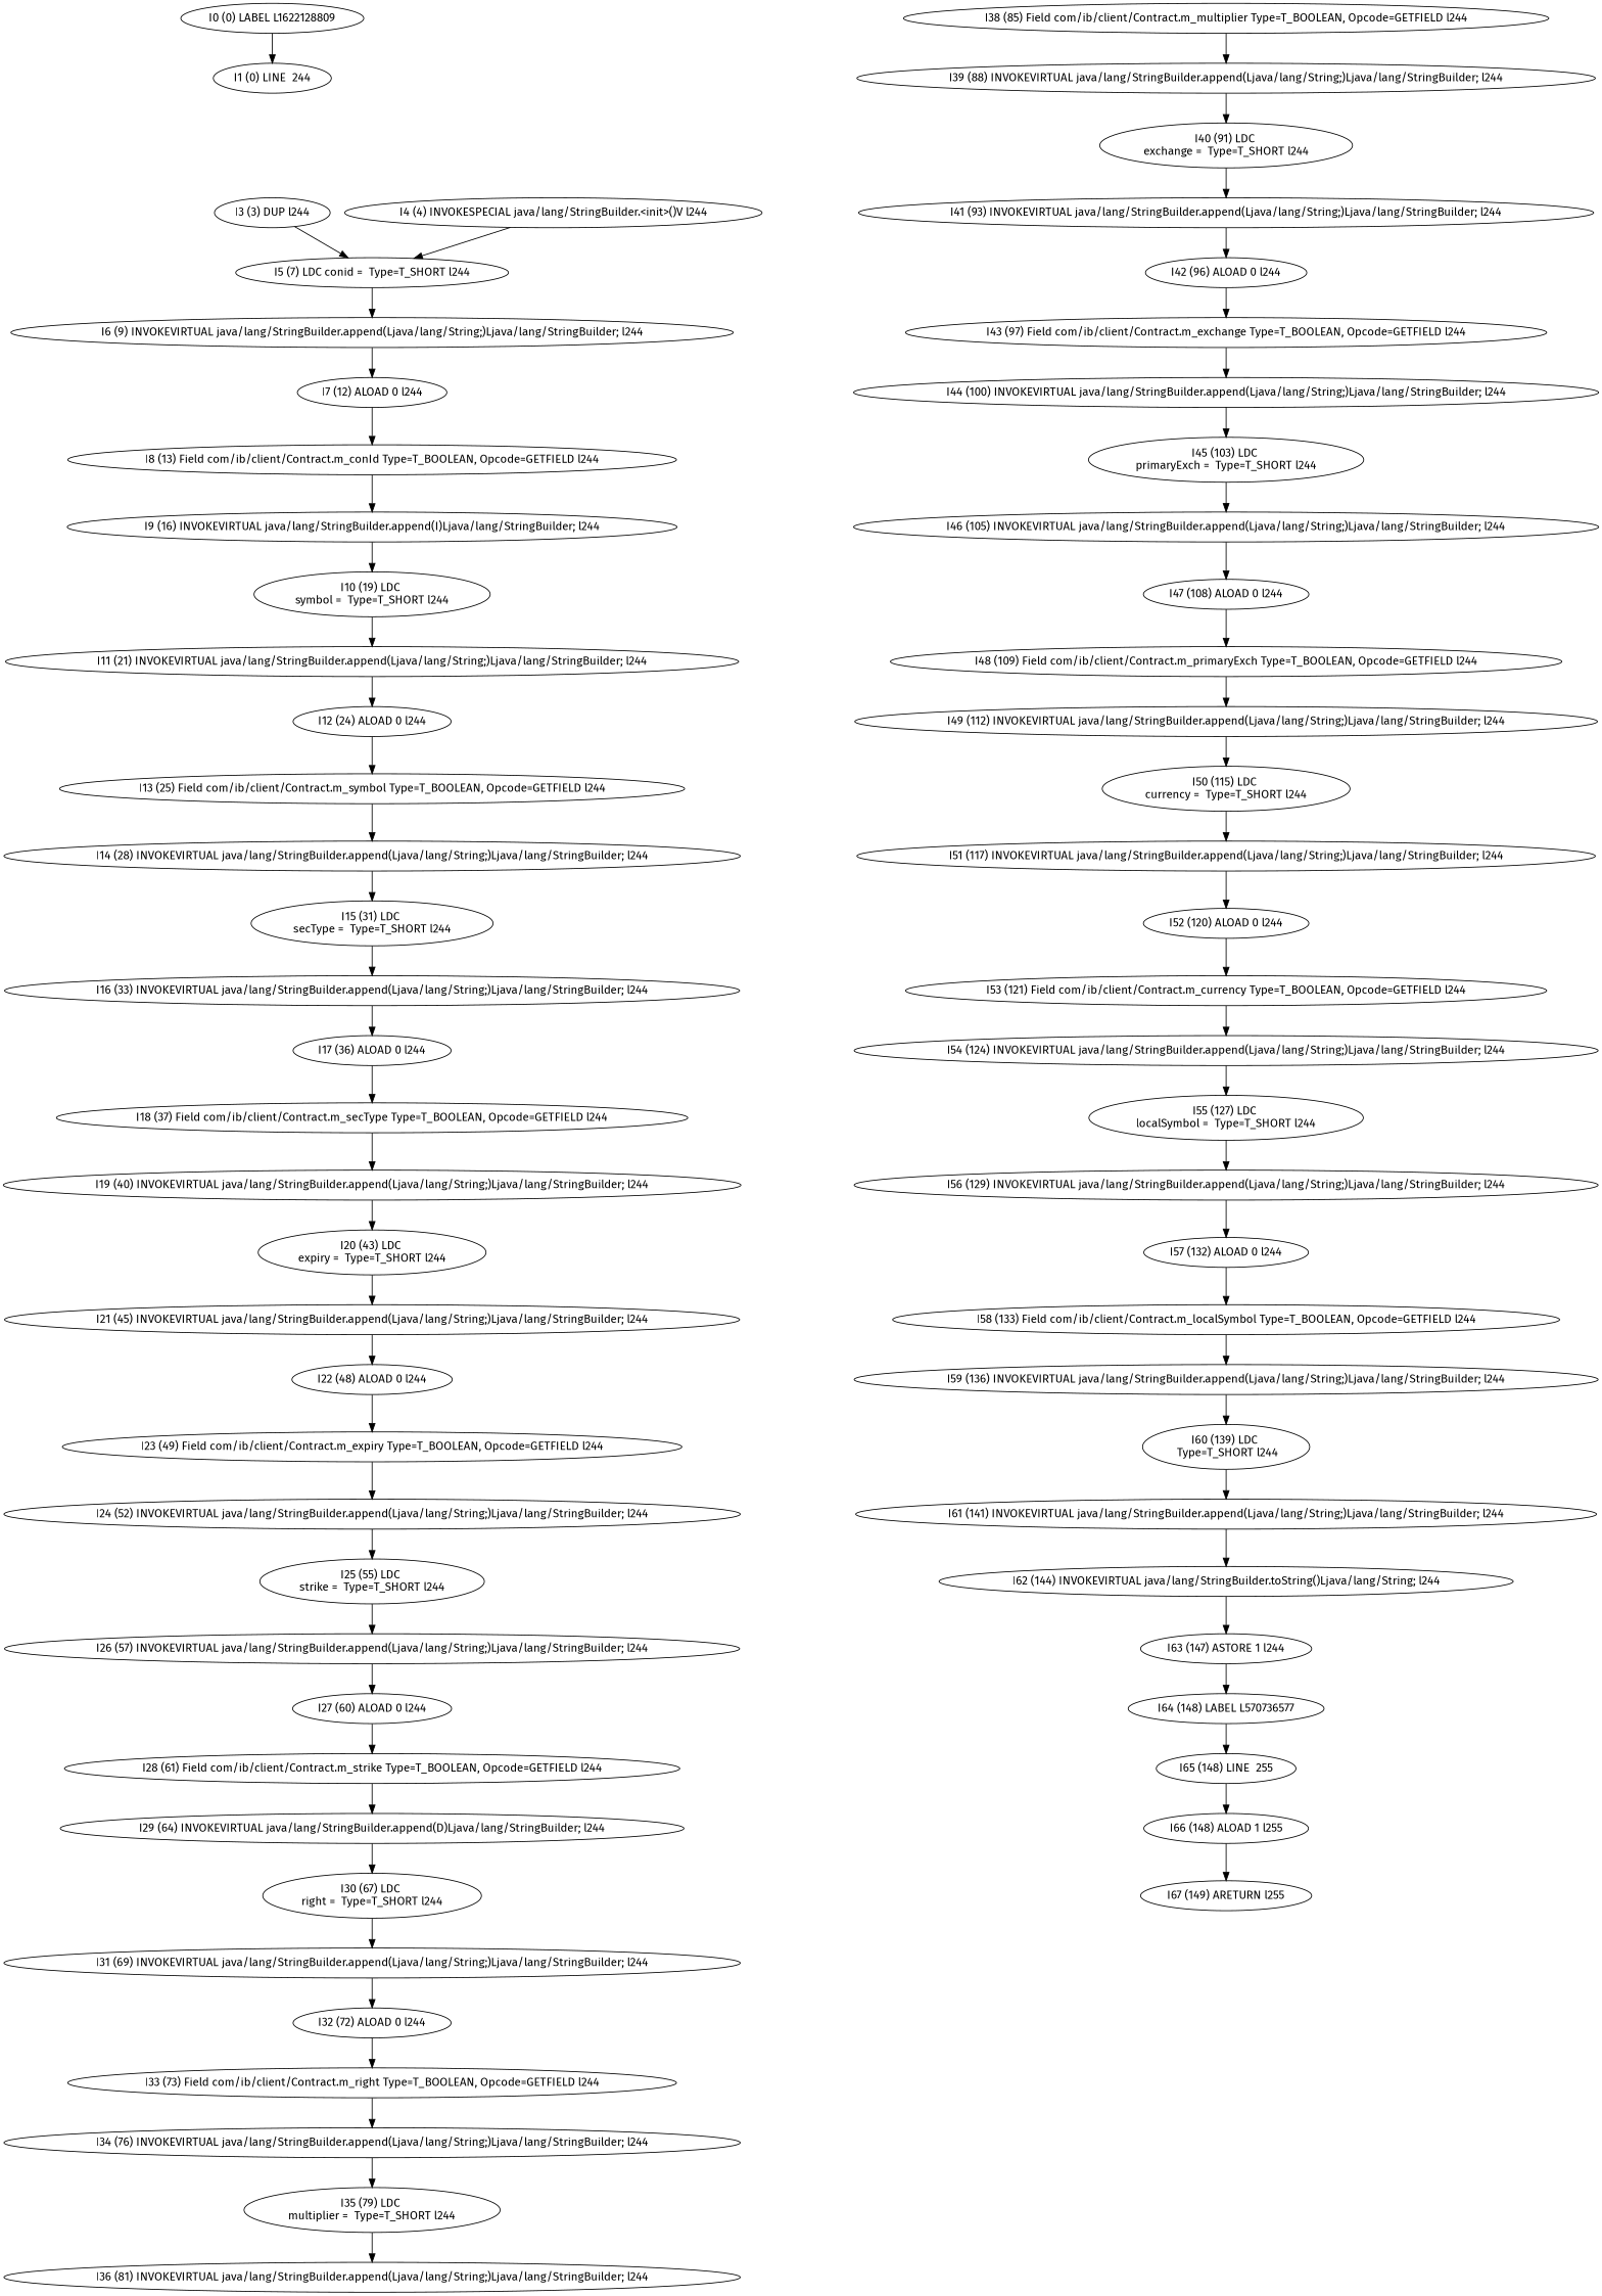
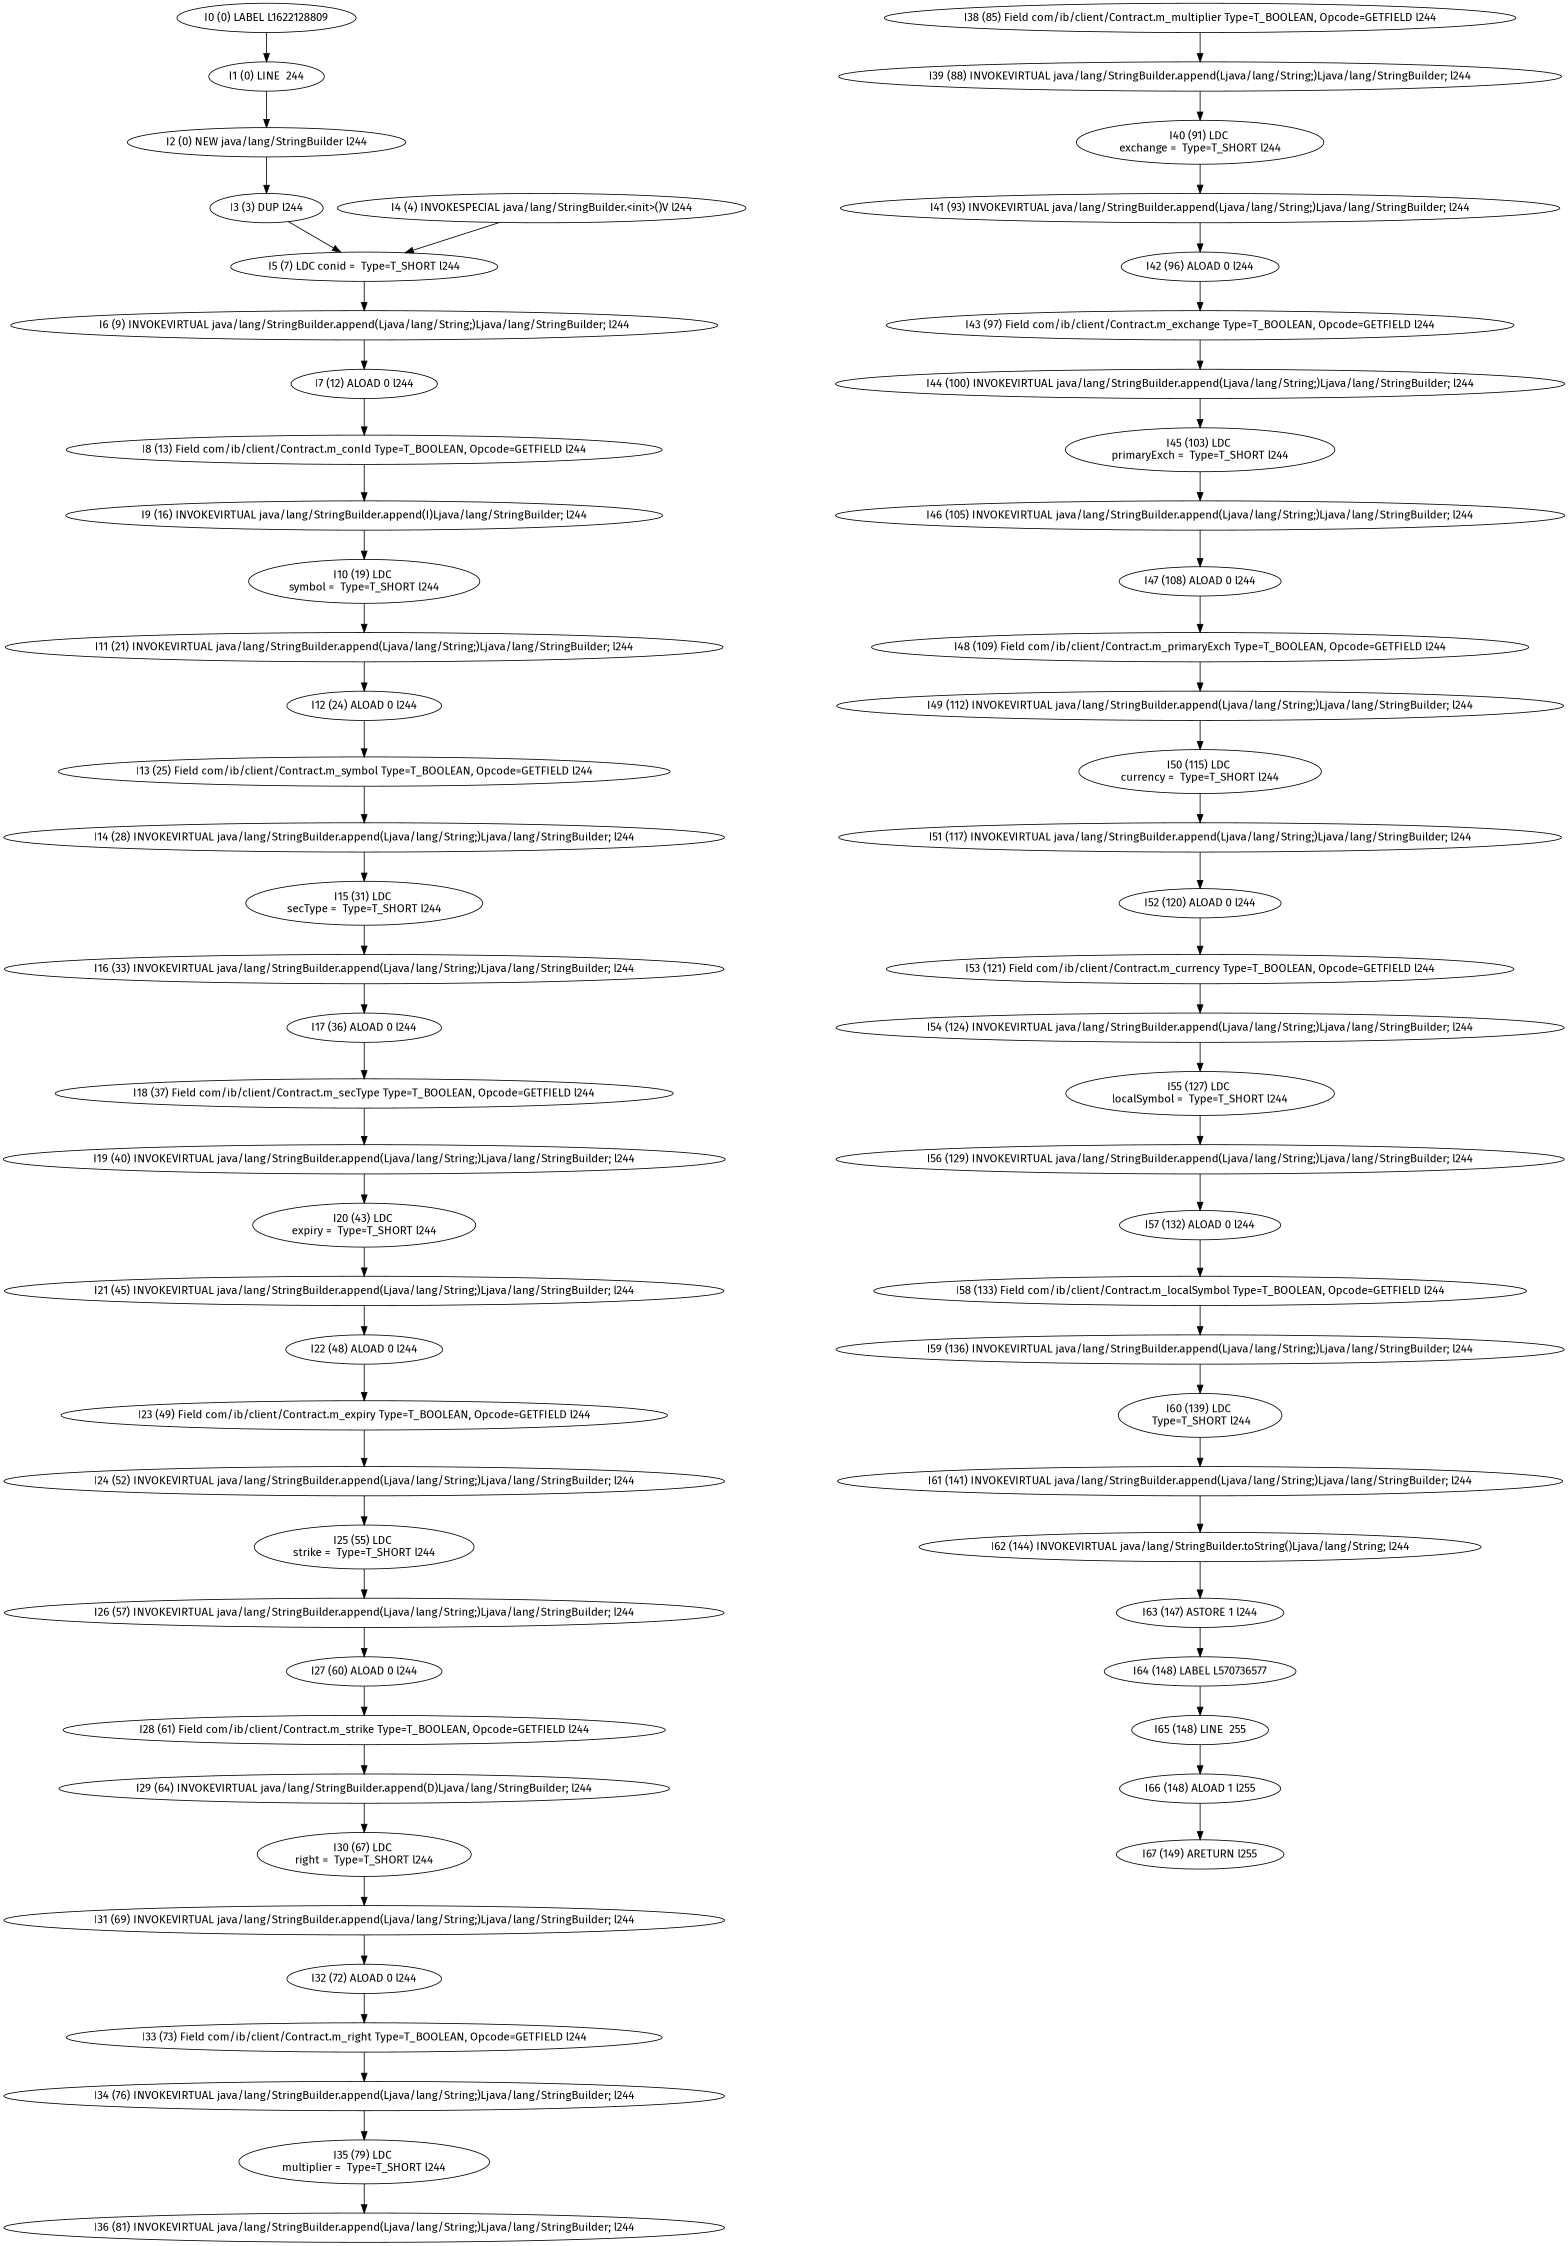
  digraph {
    fontname="Fira Sans"
    node [fontname="Fira Sans"]
    edge [fontname="Fira Sans"]
    n1 [label="I0 (0) LABEL L1622128809"]
    n2 [label="I1 (0) LINE  244"]
+   n3 [label="I2 (0) NEW java/lang/StringBuilder l244"]
    n4 [label="I3 (3) DUP l244"]
    n5 [label="I5 (7) LDC conid =  Type=T_SHORT l244"]
    n6 [label="I4 (4) INVOKESPECIAL java/lang/StringBuilder.<init>()V l244"]
    n7 [label="I6 (9) INVOKEVIRTUAL java/lang/StringBuilder.append(Ljava/lang/String;)Ljava/lang/StringBuilder; l244"]
    n8 [label="I7 (12) ALOAD 0 l244"]
    n9 [label="I8 (13) Field com/ib/client/Contract.m_conId Type=T_BOOLEAN, Opcode=GETFIELD l244"]
    n10 [label="I9 (16) INVOKEVIRTUAL java/lang/StringBuilder.append(I)Ljava/lang/StringBuilder; l244"]
    n11 [label="I10 (19) LDC \nsymbol =  Type=T_SHORT l244"]
    n12 [label="I11 (21) INVOKEVIRTUAL java/lang/StringBuilder.append(Ljava/lang/String;)Ljava/lang/StringBuilder; l244"]
    n13 [label="I12 (24) ALOAD 0 l244"]
    n14 [label="I13 (25) Field com/ib/client/Contract.m_symbol Type=T_BOOLEAN, Opcode=GETFIELD l244"]
    n15 [label="I14 (28) INVOKEVIRTUAL java/lang/StringBuilder.append(Ljava/lang/String;)Ljava/lang/StringBuilder; l244"]
    n16 [label="I15 (31) LDC \nsecType =  Type=T_SHORT l244"]
    n17 [label="I16 (33) INVOKEVIRTUAL java/lang/StringBuilder.append(Ljava/lang/String;)Ljava/lang/StringBuilder; l244"]
    n18 [label="I17 (36) ALOAD 0 l244"]
    n19 [label="I18 (37) Field com/ib/client/Contract.m_secType Type=T_BOOLEAN, Opcode=GETFIELD l244"]
    n20 [label="I19 (40) INVOKEVIRTUAL java/lang/StringBuilder.append(Ljava/lang/String;)Ljava/lang/StringBuilder; l244"]
    n21 [label="I20 (43) LDC \nexpiry =  Type=T_SHORT l244"]
    n22 [label="I21 (45) INVOKEVIRTUAL java/lang/StringBuilder.append(Ljava/lang/String;)Ljava/lang/StringBuilder; l244"]
    n23 [label="I22 (48) ALOAD 0 l244"]
    n24 [label="I23 (49) Field com/ib/client/Contract.m_expiry Type=T_BOOLEAN, Opcode=GETFIELD l244"]
    n25 [label="I24 (52) INVOKEVIRTUAL java/lang/StringBuilder.append(Ljava/lang/String;)Ljava/lang/StringBuilder; l244"]
    n26 [label="I25 (55) LDC \nstrike =  Type=T_SHORT l244"]
    n27 [label="I26 (57) INVOKEVIRTUAL java/lang/StringBuilder.append(Ljava/lang/String;)Ljava/lang/StringBuilder; l244"]
    n28 [label="I27 (60) ALOAD 0 l244"]
    n29 [label="I28 (61) Field com/ib/client/Contract.m_strike Type=T_BOOLEAN, Opcode=GETFIELD l244"]
    n30 [label="I29 (64) INVOKEVIRTUAL java/lang/StringBuilder.append(D)Ljava/lang/StringBuilder; l244"]
    n31 [label="I30 (67) LDC \nright =  Type=T_SHORT l244"]
    n32 [label="I31 (69) INVOKEVIRTUAL java/lang/StringBuilder.append(Ljava/lang/String;)Ljava/lang/StringBuilder; l244"]
    n33 [label="I32 (72) ALOAD 0 l244"]
    n34 [label="I33 (73) Field com/ib/client/Contract.m_right Type=T_BOOLEAN, Opcode=GETFIELD l244"]
    n35 [label="I34 (76) INVOKEVIRTUAL java/lang/StringBuilder.append(Ljava/lang/String;)Ljava/lang/StringBuilder; l244"]
    n36 [label="I35 (79) LDC \nmultiplier =  Type=T_SHORT l244"]
    n37 [label="I36 (81) INVOKEVIRTUAL java/lang/StringBuilder.append(Ljava/lang/String;)Ljava/lang/StringBuilder; l244"]
    n38 [label="I38 (85) Field com/ib/client/Contract.m_multiplier Type=T_BOOLEAN, Opcode=GETFIELD l244"]
    n39 [label="I39 (88) INVOKEVIRTUAL java/lang/StringBuilder.append(Ljava/lang/String;)Ljava/lang/StringBuilder; l244"]
    n40 [label="I40 (91) LDC \nexchange =  Type=T_SHORT l244"]
    n41 [label="I41 (93) INVOKEVIRTUAL java/lang/StringBuilder.append(Ljava/lang/String;)Ljava/lang/StringBuilder; l244"]
    n42 [label="I42 (96) ALOAD 0 l244"]
    n43 [label="I43 (97) Field com/ib/client/Contract.m_exchange Type=T_BOOLEAN, Opcode=GETFIELD l244"]
    n44 [label="I44 (100) INVOKEVIRTUAL java/lang/StringBuilder.append(Ljava/lang/String;)Ljava/lang/StringBuilder; l244"]
    n45 [label="I45 (103) LDC \nprimaryExch =  Type=T_SHORT l244"]
    n46 [label="I46 (105) INVOKEVIRTUAL java/lang/StringBuilder.append(Ljava/lang/String;)Ljava/lang/StringBuilder; l244"]
    n47 [label="I47 (108) ALOAD 0 l244"]
    n48 [label="I48 (109) Field com/ib/client/Contract.m_primaryExch Type=T_BOOLEAN, Opcode=GETFIELD l244"]
    n49 [label="I49 (112) INVOKEVIRTUAL java/lang/StringBuilder.append(Ljava/lang/String;)Ljava/lang/StringBuilder; l244"]
    n50 [label="I50 (115) LDC \ncurrency =  Type=T_SHORT l244"]
    n51 [label="I51 (117) INVOKEVIRTUAL java/lang/StringBuilder.append(Ljava/lang/String;)Ljava/lang/StringBuilder; l244"]
    n52 [label="I52 (120) ALOAD 0 l244"]
    n53 [label="I53 (121) Field com/ib/client/Contract.m_currency Type=T_BOOLEAN, Opcode=GETFIELD l244"]
    n54 [label="I54 (124) INVOKEVIRTUAL java/lang/StringBuilder.append(Ljava/lang/String;)Ljava/lang/StringBuilder; l244"]
    n55 [label="I55 (127) LDC \nlocalSymbol =  Type=T_SHORT l244"]
    n56 [label="I56 (129) INVOKEVIRTUAL java/lang/StringBuilder.append(Ljava/lang/String;)Ljava/lang/StringBuilder; l244"]
    n57 [label="I57 (132) ALOAD 0 l244"]
    n58 [label="I58 (133) Field com/ib/client/Contract.m_localSymbol Type=T_BOOLEAN, Opcode=GETFIELD l244"]
    n59 [label="I59 (136) INVOKEVIRTUAL java/lang/StringBuilder.append(Ljava/lang/String;)Ljava/lang/StringBuilder; l244"]
    n60 [label="I60 (139) LDC \n Type=T_SHORT l244"]
    n61 [label="I61 (141) INVOKEVIRTUAL java/lang/StringBuilder.append(Ljava/lang/String;)Ljava/lang/StringBuilder; l244"]
    n62 [label="I62 (144) INVOKEVIRTUAL java/lang/StringBuilder.toString()Ljava/lang/String; l244"]
    n63 [label="I63 (147) ASTORE 1 l244"]
    n64 [label="I64 (148) LABEL L570736577"]
    n65 [label="I65 (148) LINE  255"]
    n66 [label="I66 (148) ALOAD 1 l255"]
    n67 [label="I67 (149) ARETURN l255"]
    n1 -> n2
+   n2 -> n3
+   n3 -> n4
    n4 -> n5
    n5 -> n7
    n6 -> n5
    n7 -> n8
    n8 -> n9
    n9 -> n10
    n10 -> n11
    n11 -> n12
    n12 -> n13
    n13 -> n14
    n14 -> n15
    n15 -> n16
    n16 -> n17
    n17 -> n18
    n18 -> n19
    n19 -> n20
    n20 -> n21
    n21 -> n22
    n22 -> n23
    n23 -> n24
    n24 -> n25
    n25 -> n26
    n26 -> n27
    n27 -> n28
    n28 -> n29
    n29 -> n30
    n30 -> n31
    n31 -> n32
    n32 -> n33
    n33 -> n34
    n34 -> n35
    n35 -> n36
    n36 -> n37
    n38 -> n39
    n39 -> n40
    n40 -> n41
    n41 -> n42
    n42 -> n43
    n43 -> n44
    n44 -> n45
    n45 -> n46
    n46 -> n47
    n47 -> n48
    n48 -> n49
    n49 -> n50
    n50 -> n51
    n51 -> n52
    n52 -> n53
    n53 -> n54
    n54 -> n55
    n55 -> n56
    n56 -> n57
    n57 -> n58
    n58 -> n59
    n59 -> n60
    n60 -> n61
    n61 -> n62
    n62 -> n63
    n63 -> n64
    n64 -> n65
    n65 -> n66
    n66 -> n67
  }
